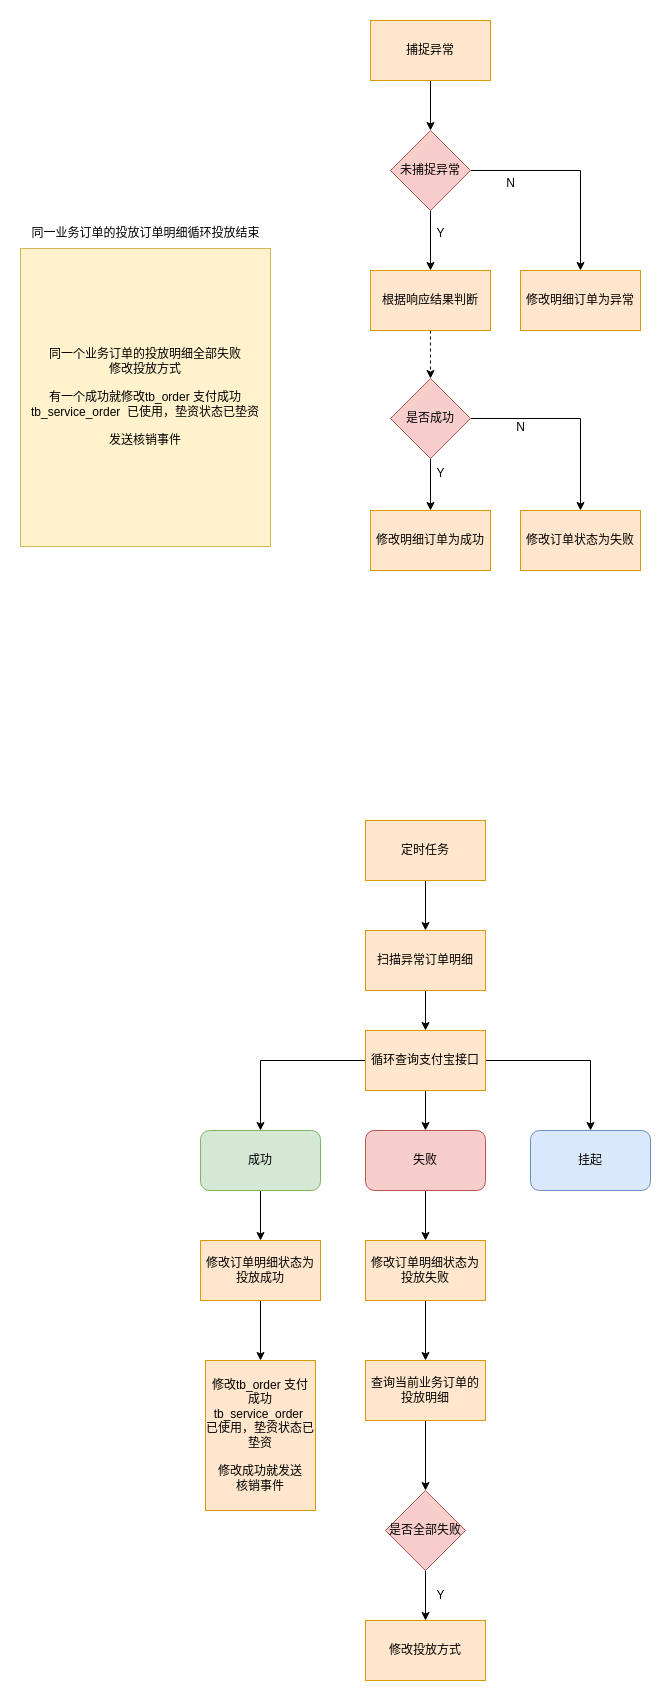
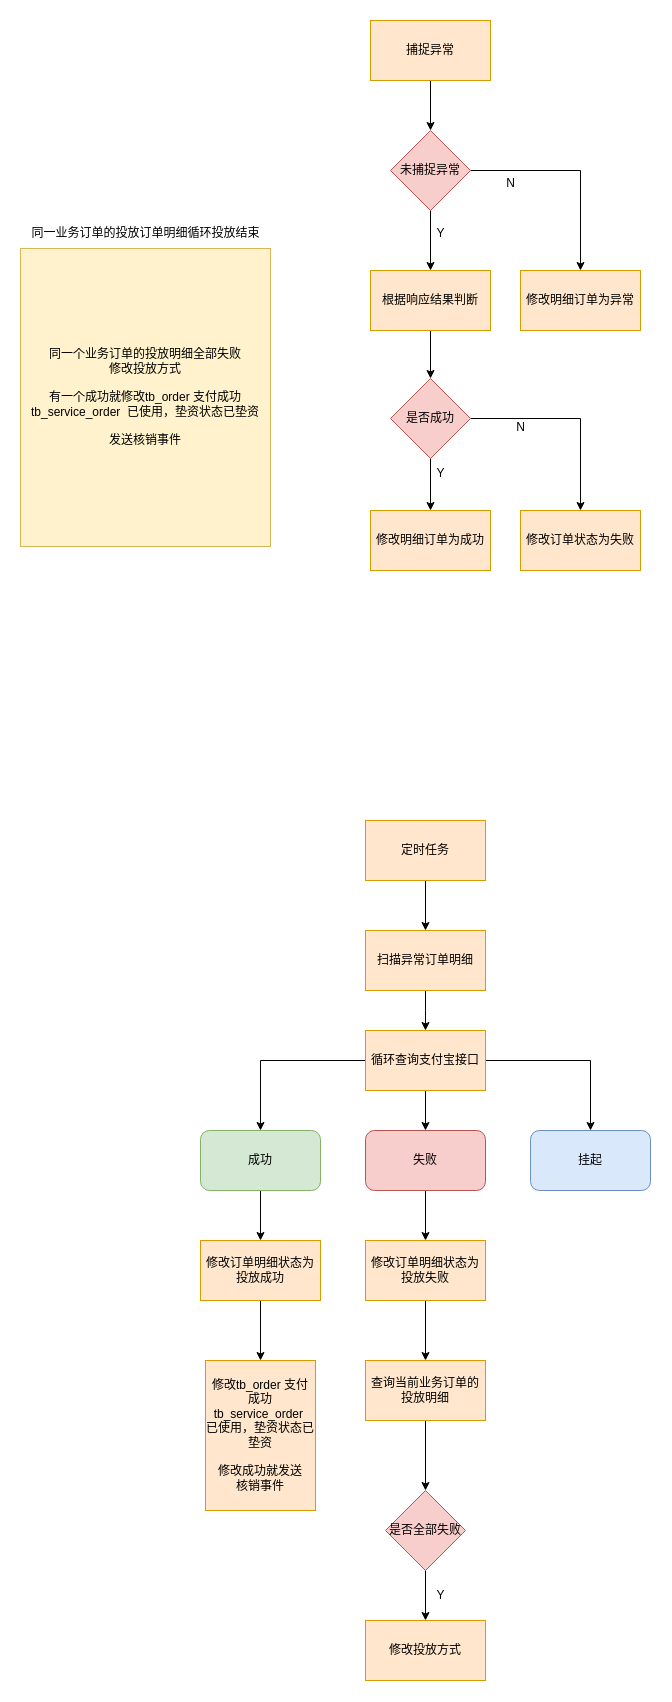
  <mxCell id="0" />
  <mxCell id="1" parent="0" />
- <mxCell id="2" value="" style="edgeStyle=orthogonalEdgeStyle;rounded=0;orthogonalLoop=1;jettySize=auto;html=1;dashed=1;" edge="1" parent="1" source="3" target="41"><mxGeometry relative="1" as="geometry" /></mxCell>
+ <mxCell id="2" value="" style="edgeStyle=orthogonalEdgeStyle;rounded=0;orthogonalLoop=1;jettySize=auto;html=1;" edge="1" parent="1" source="3" target="41"><mxGeometry relative="1" as="geometry" /></mxCell>
  <mxCell id="3" value="根据响应结果判断" style="rounded=0;whiteSpace=wrap;html=1;fillColor=#ffe6cc;strokeColor=#d79b00;" vertex="1" parent="1"><mxGeometry x="370" y="270" width="120" height="60" as="geometry" /></mxCell>
  <mxCell id="4" value="" style="edgeStyle=orthogonalEdgeStyle;rounded=0;orthogonalLoop=1;jettySize=auto;html=1;" edge="1" parent="1" source="6" target="3"><mxGeometry relative="1" as="geometry" /></mxCell>
  <mxCell id="5" value="" style="edgeStyle=orthogonalEdgeStyle;rounded=0;orthogonalLoop=1;jettySize=auto;html=1;entryX=0.5;entryY=0;entryDx=0;entryDy=0;" edge="1" parent="1" source="6" target="9"><mxGeometry relative="1" as="geometry"><mxPoint x="540" y="170" as="targetPoint" /></mxGeometry></mxCell>
  <mxCell id="6" value="未捕捉异常" style="rhombus;whiteSpace=wrap;html=1;fillColor=#f8cecc;strokeColor=#b85450;" vertex="1" parent="1"><mxGeometry x="390" y="130" width="80" height="80" as="geometry" /></mxCell>
  <mxCell id="7" value="N" style="text;html=1;align=center;verticalAlign=middle;resizable=0;points=[];autosize=1;strokeColor=none;fillColor=none;" vertex="1" parent="1"><mxGeometry x="495" y="168" width="30" height="30" as="geometry" /></mxCell>
  <mxCell id="8" value="Y" style="text;html=1;align=center;verticalAlign=middle;resizable=0;points=[];autosize=1;strokeColor=none;fillColor=none;" vertex="1" parent="1"><mxGeometry x="425" y="218" width="30" height="30" as="geometry" /></mxCell>
  <mxCell id="9" value="修改明细订单为异常" style="rounded=0;whiteSpace=wrap;html=1;fillColor=#ffe6cc;strokeColor=#d79b00;" vertex="1" parent="1"><mxGeometry x="520" y="270" width="120" height="60" as="geometry" /></mxCell>
  <mxCell id="10" value="修改订单状态为失败" style="rounded=0;whiteSpace=wrap;html=1;fillColor=#ffe6cc;strokeColor=#d79b00;" vertex="1" parent="1"><mxGeometry x="520" y="510" width="120" height="60" as="geometry" /></mxCell>
  <mxCell id="11" value="" style="edgeStyle=orthogonalEdgeStyle;rounded=0;orthogonalLoop=1;jettySize=auto;html=1;" edge="1" parent="1" source="12" target="14"><mxGeometry relative="1" as="geometry" /></mxCell>
  <mxCell id="12" value="定时任务" style="rounded=0;whiteSpace=wrap;html=1;fillColor=#ffe6cc;strokeColor=#d79b00;" vertex="1" parent="1"><mxGeometry x="365" y="820" width="120" height="60" as="geometry" /></mxCell>
  <mxCell id="13" value="" style="edgeStyle=orthogonalEdgeStyle;rounded=0;orthogonalLoop=1;jettySize=auto;html=1;" edge="1" parent="1" source="14"><mxGeometry relative="1" as="geometry"><mxPoint x="425" y="1030" as="targetPoint" /></mxGeometry></mxCell>
  <mxCell id="14" value="扫描异常订单明细" style="rounded=0;whiteSpace=wrap;html=1;fillColor=#ffe6cc;strokeColor=#d79b00;" vertex="1" parent="1"><mxGeometry x="365" y="930" width="120" height="60" as="geometry" /></mxCell>
  <mxCell id="15" value="" style="edgeStyle=orthogonalEdgeStyle;rounded=0;orthogonalLoop=1;jettySize=auto;html=1;" edge="1" parent="1" source="16" target="21"><mxGeometry relative="1" as="geometry" /></mxCell>
  <mxCell id="16" value="成功" style="rounded=1;whiteSpace=wrap;html=1;fillColor=#d5e8d4;strokeColor=#82b366;" vertex="1" parent="1"><mxGeometry x="200" y="1130" width="120" height="60" as="geometry" /></mxCell>
  <mxCell id="17" value="" style="edgeStyle=orthogonalEdgeStyle;rounded=0;orthogonalLoop=1;jettySize=auto;html=1;" edge="1" parent="1" source="18" target="23"><mxGeometry relative="1" as="geometry" /></mxCell>
  <mxCell id="18" value="失败" style="rounded=1;whiteSpace=wrap;html=1;fillColor=#f8cecc;strokeColor=#b85450;" vertex="1" parent="1"><mxGeometry x="365" y="1130" width="120" height="60" as="geometry" /></mxCell>
  <mxCell id="19" value="挂起" style="rounded=1;whiteSpace=wrap;html=1;fillColor=#dae8fc;strokeColor=#6c8ebf;" vertex="1" parent="1"><mxGeometry x="530" y="1130" width="120" height="60" as="geometry" /></mxCell>
  <mxCell id="20" value="" style="edgeStyle=orthogonalEdgeStyle;rounded=0;orthogonalLoop=1;jettySize=auto;html=1;" edge="1" parent="1" source="21" target="34"><mxGeometry relative="1" as="geometry" /></mxCell>
  <mxCell id="21" value="修改订单明细状态为投放成功" style="rounded=0;whiteSpace=wrap;html=1;fillColor=#ffe6cc;strokeColor=#d79b00;" vertex="1" parent="1"><mxGeometry x="200" y="1240" width="120" height="60" as="geometry" /></mxCell>
  <mxCell id="22" value="" style="edgeStyle=orthogonalEdgeStyle;rounded=0;orthogonalLoop=1;jettySize=auto;html=1;" edge="1" parent="1" source="23" target="25"><mxGeometry relative="1" as="geometry" /></mxCell>
  <mxCell id="23" value="修改订单明细状态为投放失败" style="rounded=0;whiteSpace=wrap;html=1;fillColor=#ffe6cc;strokeColor=#d79b00;" vertex="1" parent="1"><mxGeometry x="365" y="1240" width="120" height="60" as="geometry" /></mxCell>
  <mxCell id="24" value="" style="edgeStyle=orthogonalEdgeStyle;rounded=0;orthogonalLoop=1;jettySize=auto;html=1;" edge="1" parent="1" source="25" target="27"><mxGeometry relative="1" as="geometry" /></mxCell>
  <mxCell id="25" value="查询当前业务订单的投放明细" style="rounded=0;whiteSpace=wrap;html=1;fillColor=#ffe6cc;strokeColor=#d79b00;" vertex="1" parent="1"><mxGeometry x="365" y="1360" width="120" height="60" as="geometry" /></mxCell>
  <mxCell id="26" value="" style="edgeStyle=orthogonalEdgeStyle;rounded=0;orthogonalLoop=1;jettySize=auto;html=1;" edge="1" parent="1" source="27" target="28"><mxGeometry relative="1" as="geometry" /></mxCell>
  <mxCell id="27" value="是否全部失败" style="rhombus;whiteSpace=wrap;html=1;fillColor=#f8cecc;strokeColor=#b85450;" vertex="1" parent="1"><mxGeometry x="385" y="1490" width="80" height="80" as="geometry" /></mxCell>
  <mxCell id="28" value="修改投放方式" style="rounded=0;whiteSpace=wrap;html=1;fillColor=#ffe6cc;strokeColor=#d79b00;" vertex="1" parent="1"><mxGeometry x="365" y="1620" width="120" height="60" as="geometry" /></mxCell>
  <mxCell id="29" style="edgeStyle=orthogonalEdgeStyle;rounded=0;orthogonalLoop=1;jettySize=auto;html=1;entryX=0.5;entryY=0;entryDx=0;entryDy=0;" edge="1" parent="1" source="32" target="16"><mxGeometry relative="1" as="geometry" /></mxCell>
  <mxCell id="30" value="" style="edgeStyle=orthogonalEdgeStyle;rounded=0;orthogonalLoop=1;jettySize=auto;html=1;" edge="1" parent="1" source="32" target="18"><mxGeometry relative="1" as="geometry" /></mxCell>
  <mxCell id="31" style="edgeStyle=orthogonalEdgeStyle;rounded=0;orthogonalLoop=1;jettySize=auto;html=1;entryX=0.5;entryY=0;entryDx=0;entryDy=0;" edge="1" parent="1" source="32" target="19"><mxGeometry relative="1" as="geometry" /></mxCell>
  <mxCell id="32" value="循环查询支付宝接口" style="rounded=0;whiteSpace=wrap;html=1;fillColor=#ffe6cc;strokeColor=#d79b00;" vertex="1" parent="1"><mxGeometry x="365" y="1030" width="120" height="60" as="geometry" /></mxCell>
  <mxCell id="33" value="Y" style="text;html=1;align=center;verticalAlign=middle;resizable=0;points=[];autosize=1;strokeColor=none;fillColor=none;" vertex="1" parent="1"><mxGeometry x="425" y="1580" width="30" height="30" as="geometry" /></mxCell>
  <mxCell id="34" value="修改tb_order 支付成功&lt;div&gt;tb_service_order&amp;nbsp; 已使用，垫资状态已垫资&lt;/div&gt;&lt;div&gt;&lt;br&gt;&lt;/div&gt;&lt;div&gt;修改成功就发送&lt;/div&gt;&lt;div&gt;核销事件&lt;/div&gt;" style="rounded=0;whiteSpace=wrap;html=1;fillColor=#ffe6cc;strokeColor=#d79b00;" vertex="1" parent="1"><mxGeometry x="205" y="1360" width="110" height="150" as="geometry" /></mxCell>
  <mxCell id="35" value="&lt;div&gt;同一个业务订单的投放明细全部失败&lt;div&gt;修改投放方式&lt;/div&gt;&lt;/div&gt;&lt;div&gt;&lt;br&gt;&lt;/div&gt;有一个成功就修改tb_order 支付成功&lt;div&gt;tb_service_order&amp;nbsp; 已使用，垫资状态已垫资&lt;/div&gt;&lt;div&gt;&lt;br&gt;&lt;/div&gt;&lt;div&gt;发送核销事件&lt;/div&gt;" style="rounded=0;whiteSpace=wrap;html=1;fillColor=#fff2cc;strokeColor=#d6b656;" vertex="1" parent="1"><mxGeometry x="20" y="248" width="250" height="298" as="geometry" /></mxCell>
  <mxCell id="36" value="同一业务订单的投放订单明细循环投放结束" style="text;html=1;align=center;verticalAlign=middle;resizable=0;points=[];autosize=1;strokeColor=none;fillColor=none;" vertex="1" parent="1"><mxGeometry x="20" y="218" width="250" height="30" as="geometry" /></mxCell>
  <mxCell id="37" value="" style="edgeStyle=orthogonalEdgeStyle;rounded=0;orthogonalLoop=1;jettySize=auto;html=1;" edge="1" parent="1" source="38" target="6"><mxGeometry relative="1" as="geometry" /></mxCell>
  <mxCell id="38" value="捕捉异常" style="rounded=0;whiteSpace=wrap;html=1;fillColor=#ffe6cc;strokeColor=#d79b00;" vertex="1" parent="1"><mxGeometry x="370" y="20" width="120" height="60" as="geometry" /></mxCell>
  <mxCell id="39" style="edgeStyle=orthogonalEdgeStyle;rounded=0;orthogonalLoop=1;jettySize=auto;html=1;entryX=0.5;entryY=0;entryDx=0;entryDy=0;" edge="1" parent="1" source="41" target="10"><mxGeometry relative="1" as="geometry" /></mxCell>
  <mxCell id="40" value="" style="edgeStyle=orthogonalEdgeStyle;rounded=0;orthogonalLoop=1;jettySize=auto;html=1;" edge="1" parent="1" source="41" target="42"><mxGeometry relative="1" as="geometry" /></mxCell>
  <mxCell id="41" value="是否成功" style="rhombus;whiteSpace=wrap;html=1;fillColor=#f8cecc;strokeColor=#b85450;" vertex="1" parent="1"><mxGeometry x="390" y="378" width="80" height="80" as="geometry" /></mxCell>
  <mxCell id="42" value="修改明细订单为成功" style="rounded=0;whiteSpace=wrap;html=1;fillColor=#ffe6cc;strokeColor=#d79b00;" vertex="1" parent="1"><mxGeometry x="370" y="510" width="120" height="60" as="geometry" /></mxCell>
  <mxCell id="43" value="Y" style="text;html=1;align=center;verticalAlign=middle;resizable=0;points=[];autosize=1;strokeColor=none;fillColor=none;" vertex="1" parent="1"><mxGeometry x="425" y="458" width="30" height="30" as="geometry" /></mxCell>
  <mxCell id="44" value="N" style="text;html=1;align=center;verticalAlign=middle;resizable=0;points=[];autosize=1;strokeColor=none;fillColor=none;" vertex="1" parent="1"><mxGeometry x="505" y="412" width="30" height="30" as="geometry" /></mxCell>
